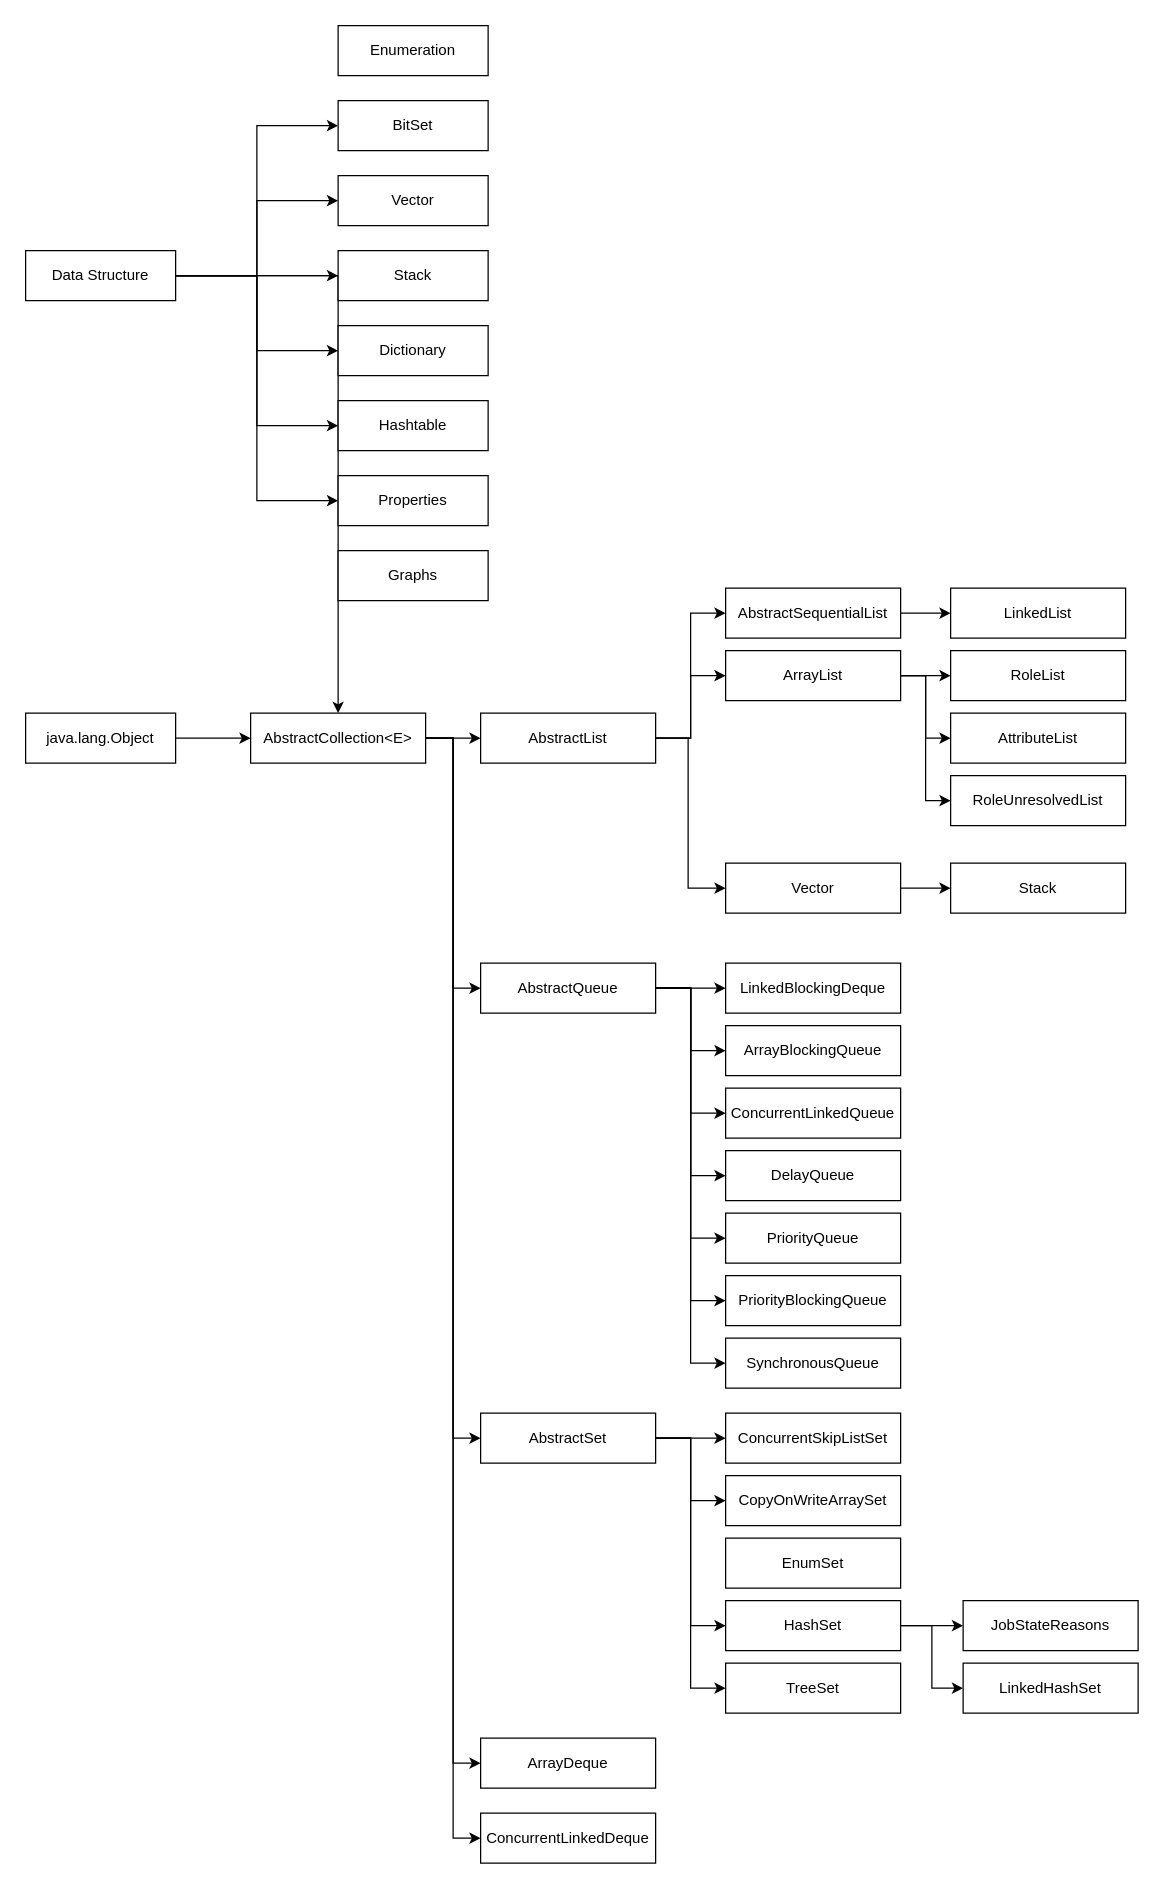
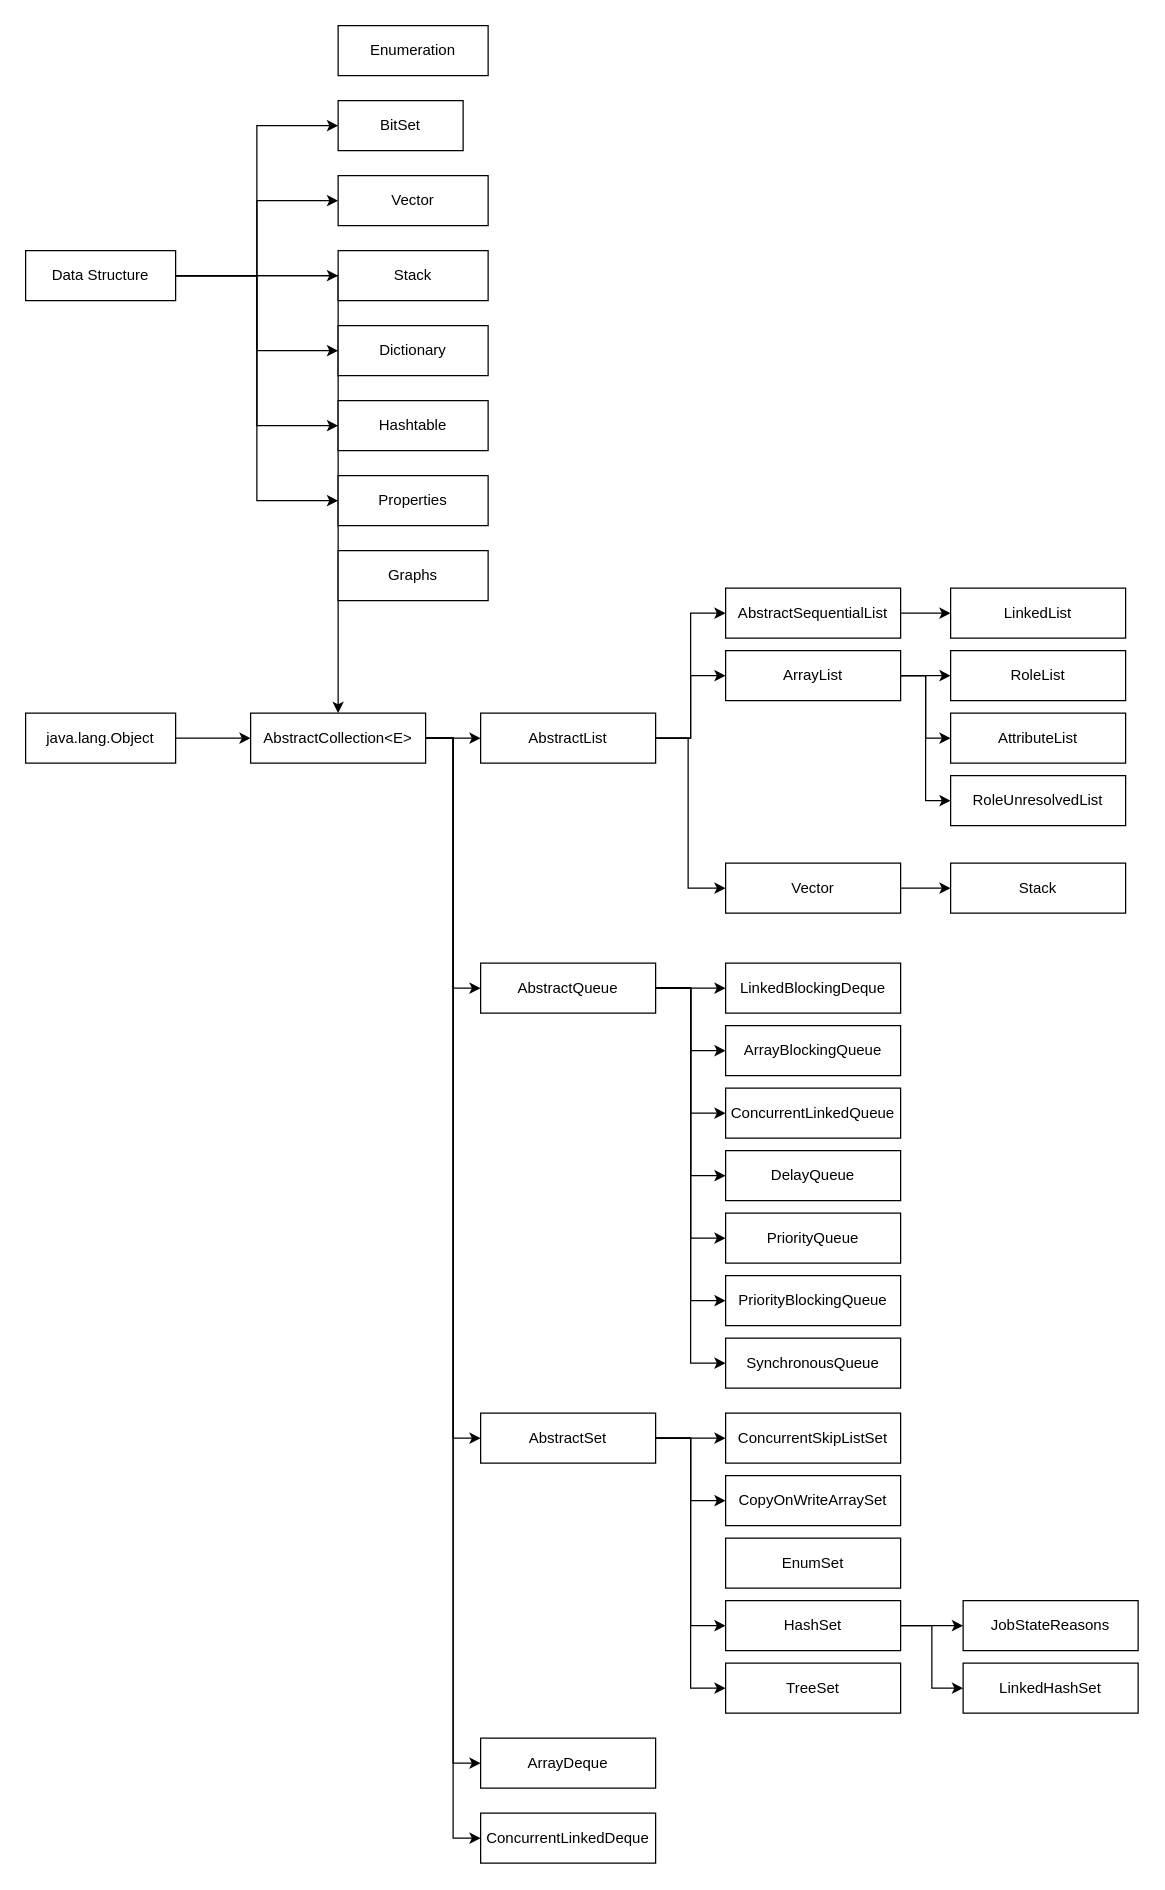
  <mxCell id="0" />
  <mxCell id="1" parent="0" />
  <mxCell id="2" style="edgeStyle=orthogonalEdgeStyle;rounded=0;orthogonalLoop=1;jettySize=auto;html=1;exitX=1;exitY=0.5;exitDx=0;exitDy=0;" edge="1" parent="1" source="9" target="24"><mxGeometry relative="1" as="geometry" /></mxCell>
  <mxCell id="3" style="edgeStyle=orthogonalEdgeStyle;rounded=0;orthogonalLoop=1;jettySize=auto;html=1;exitX=1;exitY=0.5;exitDx=0;exitDy=0;entryX=0;entryY=0.5;entryDx=0;entryDy=0;" edge="1" parent="1" source="9" target="11"><mxGeometry relative="1" as="geometry" /></mxCell>
  <mxCell id="4" style="edgeStyle=orthogonalEdgeStyle;rounded=0;orthogonalLoop=1;jettySize=auto;html=1;exitX=1;exitY=0.5;exitDx=0;exitDy=0;entryX=0;entryY=0.5;entryDx=0;entryDy=0;" edge="1" parent="1" source="9" target="12"><mxGeometry relative="1" as="geometry" /></mxCell>
  <mxCell id="5" style="edgeStyle=orthogonalEdgeStyle;rounded=0;orthogonalLoop=1;jettySize=auto;html=1;exitX=1;exitY=0.5;exitDx=0;exitDy=0;entryX=0;entryY=0.5;entryDx=0;entryDy=0;" edge="1" parent="1" source="9" target="13"><mxGeometry relative="1" as="geometry" /></mxCell>
  <mxCell id="6" style="edgeStyle=orthogonalEdgeStyle;rounded=0;orthogonalLoop=1;jettySize=auto;html=1;exitX=1;exitY=0.5;exitDx=0;exitDy=0;entryX=0;entryY=0.5;entryDx=0;entryDy=0;" edge="1" parent="1" source="9" target="14"><mxGeometry relative="1" as="geometry" /></mxCell>
  <mxCell id="7" style="edgeStyle=orthogonalEdgeStyle;rounded=0;orthogonalLoop=1;jettySize=auto;html=1;exitX=1;exitY=0.5;exitDx=0;exitDy=0;entryX=0;entryY=0.5;entryDx=0;entryDy=0;" edge="1" parent="1" source="9" target="15"><mxGeometry relative="1" as="geometry" /></mxCell>
  <mxCell id="8" style="edgeStyle=orthogonalEdgeStyle;rounded=0;orthogonalLoop=1;jettySize=auto;html=1;exitX=1;exitY=0.5;exitDx=0;exitDy=0;entryX=0;entryY=0.5;entryDx=0;entryDy=0;" edge="1" parent="1" source="9" target="16"><mxGeometry relative="1" as="geometry" /></mxCell>
  <mxCell id="9" value="Data Structure" style="rounded=0;whiteSpace=wrap;html=1;" vertex="1" parent="1"><mxGeometry x="20" y="200" width="120" height="40" as="geometry" /></mxCell>
  <mxCell id="10" value="Enumeration" style="rounded=0;whiteSpace=wrap;html=1;" vertex="1" parent="1"><mxGeometry x="270" y="20" width="120" height="40" as="geometry" /></mxCell>
- <mxCell id="11" value="BitSet" style="rounded=0;whiteSpace=wrap;html=1;" vertex="1" parent="1"><mxGeometry x="270" y="80" width="120" height="40" as="geometry" /></mxCell>
+ <mxCell id="11" value="BitSet" style="rounded=0;whiteSpace=wrap;html=1;" vertex="1" parent="1"><mxGeometry x="270" y="80" width="100" height="40" as="geometry" /></mxCell>
  <mxCell id="12" value="Vector" style="rounded=0;whiteSpace=wrap;html=1;" vertex="1" parent="1"><mxGeometry x="270" y="140" width="120" height="40" as="geometry" /></mxCell>
  <mxCell id="13" value="Stack" style="rounded=0;whiteSpace=wrap;html=1;" vertex="1" parent="1"><mxGeometry x="270" y="200" width="120" height="40" as="geometry" /></mxCell>
  <mxCell id="14" value="Dictionary" style="rounded=0;whiteSpace=wrap;html=1;" vertex="1" parent="1"><mxGeometry x="270" y="260" width="120" height="40" as="geometry" /></mxCell>
  <mxCell id="15" value="Hashtable" style="rounded=0;whiteSpace=wrap;html=1;" vertex="1" parent="1"><mxGeometry x="270" y="320" width="120" height="40" as="geometry" /></mxCell>
  <mxCell id="16" value="Properties" style="rounded=0;whiteSpace=wrap;html=1;" vertex="1" parent="1"><mxGeometry x="270" y="380" width="120" height="40" as="geometry" /></mxCell>
  <mxCell id="17" style="edgeStyle=orthogonalEdgeStyle;rounded=0;orthogonalLoop=1;jettySize=auto;html=1;exitX=1;exitY=0.5;exitDx=0;exitDy=0;entryX=0;entryY=0.5;entryDx=0;entryDy=0;" edge="1" parent="1" source="18" target="24"><mxGeometry relative="1" as="geometry" /></mxCell>
  <mxCell id="18" value="java.lang.Object" style="rounded=0;whiteSpace=wrap;html=1;" vertex="1" parent="1"><mxGeometry x="20" y="570" width="120" height="40" as="geometry" /></mxCell>
  <mxCell id="19" style="edgeStyle=orthogonalEdgeStyle;rounded=0;orthogonalLoop=1;jettySize=auto;html=1;exitX=1;exitY=0.5;exitDx=0;exitDy=0;entryX=0;entryY=0.5;entryDx=0;entryDy=0;" edge="1" parent="1" source="24" target="28"><mxGeometry relative="1" as="geometry" /></mxCell>
  <mxCell id="20" style="edgeStyle=orthogonalEdgeStyle;rounded=0;orthogonalLoop=1;jettySize=auto;html=1;exitX=1;exitY=0.5;exitDx=0;exitDy=0;entryX=0;entryY=0.5;entryDx=0;entryDy=0;" edge="1" parent="1" source="24" target="36"><mxGeometry relative="1" as="geometry" /></mxCell>
  <mxCell id="21" style="edgeStyle=orthogonalEdgeStyle;rounded=0;orthogonalLoop=1;jettySize=auto;html=1;exitX=1;exitY=0.5;exitDx=0;exitDy=0;entryX=0;entryY=0.5;entryDx=0;entryDy=0;" edge="1" parent="1" source="24" target="41"><mxGeometry relative="1" as="geometry" /></mxCell>
  <mxCell id="22" style="edgeStyle=orthogonalEdgeStyle;rounded=0;orthogonalLoop=1;jettySize=auto;html=1;exitX=1;exitY=0.5;exitDx=0;exitDy=0;entryX=0;entryY=0.5;entryDx=0;entryDy=0;" edge="1" parent="1" source="24" target="42"><mxGeometry relative="1" as="geometry" /></mxCell>
  <mxCell id="23" style="edgeStyle=orthogonalEdgeStyle;rounded=0;orthogonalLoop=1;jettySize=auto;html=1;exitX=1;exitY=0.5;exitDx=0;exitDy=0;entryX=0;entryY=0.5;entryDx=0;entryDy=0;" edge="1" parent="1" source="24" target="43"><mxGeometry relative="1" as="geometry" /></mxCell>
  <mxCell id="24" value="AbstractCollection&amp;lt;E&amp;gt;" style="rounded=0;whiteSpace=wrap;html=1;" vertex="1" parent="1"><mxGeometry x="200" y="570" width="140" height="40" as="geometry" /></mxCell>
  <mxCell id="25" style="edgeStyle=orthogonalEdgeStyle;rounded=0;orthogonalLoop=1;jettySize=auto;html=1;" edge="1" parent="1" source="28" target="45"><mxGeometry relative="1" as="geometry"><Array as="points"><mxPoint x="550" y="590" /><mxPoint x="550" y="710" /></Array></mxGeometry></mxCell>
  <mxCell id="26" style="edgeStyle=orthogonalEdgeStyle;rounded=0;orthogonalLoop=1;jettySize=auto;html=1;exitX=1;exitY=0.5;exitDx=0;exitDy=0;entryX=0;entryY=0.5;entryDx=0;entryDy=0;" edge="1" parent="1" source="28" target="50"><mxGeometry relative="1" as="geometry" /></mxCell>
  <mxCell id="27" style="edgeStyle=orthogonalEdgeStyle;rounded=0;orthogonalLoop=1;jettySize=auto;html=1;exitX=1;exitY=0.5;exitDx=0;exitDy=0;entryX=0;entryY=0.5;entryDx=0;entryDy=0;" edge="1" parent="1" source="28" target="52"><mxGeometry relative="1" as="geometry" /></mxCell>
  <mxCell id="28" value="AbstractList" style="rounded=0;whiteSpace=wrap;html=1;" vertex="1" parent="1"><mxGeometry x="384" y="570" width="140" height="40" as="geometry" /></mxCell>
  <mxCell id="29" style="edgeStyle=orthogonalEdgeStyle;rounded=0;orthogonalLoop=1;jettySize=auto;html=1;exitX=1;exitY=0.5;exitDx=0;exitDy=0;entryX=0;entryY=0.5;entryDx=0;entryDy=0;" edge="1" parent="1" source="36" target="54"><mxGeometry relative="1" as="geometry" /></mxCell>
  <mxCell id="30" style="edgeStyle=orthogonalEdgeStyle;rounded=0;orthogonalLoop=1;jettySize=auto;html=1;exitX=1;exitY=0.5;exitDx=0;exitDy=0;entryX=0;entryY=0.5;entryDx=0;entryDy=0;" edge="1" parent="1" source="36" target="55"><mxGeometry relative="1" as="geometry" /></mxCell>
  <mxCell id="31" style="edgeStyle=orthogonalEdgeStyle;rounded=0;orthogonalLoop=1;jettySize=auto;html=1;exitX=1;exitY=0.5;exitDx=0;exitDy=0;entryX=0;entryY=0.5;entryDx=0;entryDy=0;" edge="1" parent="1" source="36" target="56"><mxGeometry relative="1" as="geometry" /></mxCell>
  <mxCell id="32" style="edgeStyle=orthogonalEdgeStyle;rounded=0;orthogonalLoop=1;jettySize=auto;html=1;exitX=1;exitY=0.5;exitDx=0;exitDy=0;entryX=0;entryY=0.5;entryDx=0;entryDy=0;" edge="1" parent="1" source="36" target="57"><mxGeometry relative="1" as="geometry" /></mxCell>
  <mxCell id="33" style="edgeStyle=orthogonalEdgeStyle;rounded=0;orthogonalLoop=1;jettySize=auto;html=1;exitX=1;exitY=0.5;exitDx=0;exitDy=0;entryX=0;entryY=0.5;entryDx=0;entryDy=0;" edge="1" parent="1" source="36" target="58"><mxGeometry relative="1" as="geometry" /></mxCell>
  <mxCell id="34" style="edgeStyle=orthogonalEdgeStyle;rounded=0;orthogonalLoop=1;jettySize=auto;html=1;entryX=0;entryY=0.5;entryDx=0;entryDy=0;" edge="1" parent="1" source="36" target="61"><mxGeometry relative="1" as="geometry" /></mxCell>
  <mxCell id="35" style="edgeStyle=orthogonalEdgeStyle;rounded=0;orthogonalLoop=1;jettySize=auto;html=1;exitX=1;exitY=0.5;exitDx=0;exitDy=0;entryX=0;entryY=0.5;entryDx=0;entryDy=0;" edge="1" parent="1" source="36" target="62"><mxGeometry relative="1" as="geometry" /></mxCell>
  <mxCell id="36" value="AbstractQueue" style="rounded=0;whiteSpace=wrap;html=1;" vertex="1" parent="1"><mxGeometry x="384" y="770" width="140" height="40" as="geometry" /></mxCell>
  <mxCell id="37" style="edgeStyle=orthogonalEdgeStyle;rounded=0;orthogonalLoop=1;jettySize=auto;html=1;exitX=1;exitY=0.5;exitDx=0;exitDy=0;entryX=0;entryY=0.5;entryDx=0;entryDy=0;" edge="1" parent="1" source="41" target="64"><mxGeometry relative="1" as="geometry" /></mxCell>
  <mxCell id="38" style="edgeStyle=orthogonalEdgeStyle;rounded=0;orthogonalLoop=1;jettySize=auto;html=1;exitX=1;exitY=0.5;exitDx=0;exitDy=0;entryX=0;entryY=0.5;entryDx=0;entryDy=0;" edge="1" parent="1" source="41" target="65"><mxGeometry relative="1" as="geometry" /></mxCell>
  <mxCell id="39" style="edgeStyle=orthogonalEdgeStyle;rounded=0;orthogonalLoop=1;jettySize=auto;html=1;exitX=1;exitY=0.5;exitDx=0;exitDy=0;entryX=0;entryY=0.5;entryDx=0;entryDy=0;" edge="1" parent="1" source="41" target="69"><mxGeometry relative="1" as="geometry" /></mxCell>
  <mxCell id="40" style="edgeStyle=orthogonalEdgeStyle;rounded=0;orthogonalLoop=1;jettySize=auto;html=1;exitX=1;exitY=0.5;exitDx=0;exitDy=0;entryX=0;entryY=0.5;entryDx=0;entryDy=0;" edge="1" parent="1" source="41" target="70"><mxGeometry relative="1" as="geometry" /></mxCell>
  <mxCell id="41" value="AbstractSet" style="rounded=0;whiteSpace=wrap;html=1;" vertex="1" parent="1"><mxGeometry x="384" y="1130" width="140" height="40" as="geometry" /></mxCell>
  <mxCell id="42" value="ArrayDeque" style="rounded=0;whiteSpace=wrap;html=1;" vertex="1" parent="1"><mxGeometry x="384" y="1390" width="140" height="40" as="geometry" /></mxCell>
  <mxCell id="43" value="ConcurrentLinkedDeque" style="rounded=0;whiteSpace=wrap;html=1;" vertex="1" parent="1"><mxGeometry x="384" y="1450" width="140" height="40" as="geometry" /></mxCell>
  <mxCell id="44" style="edgeStyle=orthogonalEdgeStyle;rounded=0;orthogonalLoop=1;jettySize=auto;html=1;exitX=1;exitY=0.5;exitDx=0;exitDy=0;entryX=0;entryY=0.5;entryDx=0;entryDy=0;" edge="1" parent="1" source="45" target="46"><mxGeometry relative="1" as="geometry" /></mxCell>
  <mxCell id="45" value="Vector" style="rounded=0;whiteSpace=wrap;html=1;" vertex="1" parent="1"><mxGeometry x="580" y="690" width="140" height="40" as="geometry" /></mxCell>
  <mxCell id="46" value="Stack" style="rounded=0;whiteSpace=wrap;html=1;" vertex="1" parent="1"><mxGeometry x="760" y="690" width="140" height="40" as="geometry" /></mxCell>
  <mxCell id="47" style="edgeStyle=orthogonalEdgeStyle;rounded=0;orthogonalLoop=1;jettySize=auto;html=1;exitX=1;exitY=0.5;exitDx=0;exitDy=0;entryX=0;entryY=0.5;entryDx=0;entryDy=0;" edge="1" parent="1" source="50" target="59"><mxGeometry relative="1" as="geometry" /></mxCell>
  <mxCell id="48" style="edgeStyle=orthogonalEdgeStyle;rounded=0;orthogonalLoop=1;jettySize=auto;html=1;exitX=1;exitY=0.5;exitDx=0;exitDy=0;entryX=0;entryY=0.5;entryDx=0;entryDy=0;" edge="1" parent="1" source="50" target="60"><mxGeometry relative="1" as="geometry" /></mxCell>
  <mxCell id="49" style="edgeStyle=orthogonalEdgeStyle;rounded=0;orthogonalLoop=1;jettySize=auto;html=1;exitX=1;exitY=0.5;exitDx=0;exitDy=0;entryX=0;entryY=0.5;entryDx=0;entryDy=0;" edge="1" parent="1" source="50" target="63"><mxGeometry relative="1" as="geometry" /></mxCell>
  <mxCell id="50" value="ArrayList" style="rounded=0;whiteSpace=wrap;html=1;" vertex="1" parent="1"><mxGeometry x="580" y="520" width="140" height="40" as="geometry" /></mxCell>
  <mxCell id="51" style="edgeStyle=orthogonalEdgeStyle;rounded=0;orthogonalLoop=1;jettySize=auto;html=1;entryX=0;entryY=0.5;entryDx=0;entryDy=0;" edge="1" parent="1" source="52" target="53"><mxGeometry relative="1" as="geometry" /></mxCell>
  <mxCell id="52" value="AbstractSequentialList" style="rounded=0;whiteSpace=wrap;html=1;" vertex="1" parent="1"><mxGeometry x="580" y="470" width="140" height="40" as="geometry" /></mxCell>
  <mxCell id="53" value="LinkedList" style="rounded=0;whiteSpace=wrap;html=1;" vertex="1" parent="1"><mxGeometry x="760" y="470" width="140" height="40" as="geometry" /></mxCell>
  <mxCell id="54" value="LinkedBlockingDeque" style="rounded=0;whiteSpace=wrap;html=1;" vertex="1" parent="1"><mxGeometry x="580" y="770" width="140" height="40" as="geometry" /></mxCell>
  <mxCell id="55" value="ArrayBlockingQueue" style="rounded=0;whiteSpace=wrap;html=1;" vertex="1" parent="1"><mxGeometry x="580" y="820" width="140" height="40" as="geometry" /></mxCell>
  <mxCell id="56" value="ConcurrentLinkedQueue" style="rounded=0;whiteSpace=wrap;html=1;" vertex="1" parent="1"><mxGeometry x="580" y="870" width="140" height="40" as="geometry" /></mxCell>
  <mxCell id="57" value="DelayQueue" style="rounded=0;whiteSpace=wrap;html=1;" vertex="1" parent="1"><mxGeometry x="580" y="920" width="140" height="40" as="geometry" /></mxCell>
  <mxCell id="58" value="PriorityQueue" style="rounded=0;whiteSpace=wrap;html=1;" vertex="1" parent="1"><mxGeometry x="580" y="970" width="140" height="40" as="geometry" /></mxCell>
  <mxCell id="59" value="RoleList" style="rounded=0;whiteSpace=wrap;html=1;" vertex="1" parent="1"><mxGeometry x="760" y="520" width="140" height="40" as="geometry" /></mxCell>
  <mxCell id="60" value="AttributeList" style="rounded=0;whiteSpace=wrap;html=1;" vertex="1" parent="1"><mxGeometry x="760" y="570" width="140" height="40" as="geometry" /></mxCell>
  <mxCell id="61" value="PriorityBlockingQueue" style="rounded=0;whiteSpace=wrap;html=1;" vertex="1" parent="1"><mxGeometry x="580" y="1020" width="140" height="40" as="geometry" /></mxCell>
  <mxCell id="62" value="SynchronousQueue" style="rounded=0;whiteSpace=wrap;html=1;" vertex="1" parent="1"><mxGeometry x="580" y="1070" width="140" height="40" as="geometry" /></mxCell>
  <mxCell id="63" value="RoleUnresolvedList" style="rounded=0;whiteSpace=wrap;html=1;" vertex="1" parent="1"><mxGeometry x="760" y="620" width="140" height="40" as="geometry" /></mxCell>
  <mxCell id="64" value="ConcurrentSkipListSet" style="rounded=0;whiteSpace=wrap;html=1;" vertex="1" parent="1"><mxGeometry x="580" y="1130" width="140" height="40" as="geometry" /></mxCell>
  <mxCell id="65" value="CopyOnWriteArraySet" style="rounded=0;whiteSpace=wrap;html=1;" vertex="1" parent="1"><mxGeometry x="580" y="1180" width="140" height="40" as="geometry" /></mxCell>
  <mxCell id="66" value="EnumSet" style="rounded=0;whiteSpace=wrap;html=1;" vertex="1" parent="1"><mxGeometry x="580" y="1230" width="140" height="40" as="geometry" /></mxCell>
  <mxCell id="67" style="edgeStyle=orthogonalEdgeStyle;rounded=0;orthogonalLoop=1;jettySize=auto;html=1;exitX=1;exitY=0.5;exitDx=0;exitDy=0;entryX=0;entryY=0.5;entryDx=0;entryDy=0;" edge="1" parent="1" source="69" target="71"><mxGeometry relative="1" as="geometry" /></mxCell>
  <mxCell id="68" style="edgeStyle=orthogonalEdgeStyle;rounded=0;orthogonalLoop=1;jettySize=auto;html=1;exitX=1;exitY=0.5;exitDx=0;exitDy=0;entryX=0;entryY=0.5;entryDx=0;entryDy=0;" edge="1" parent="1" source="69" target="72"><mxGeometry relative="1" as="geometry" /></mxCell>
  <mxCell id="69" value="HashSet" style="rounded=0;whiteSpace=wrap;html=1;" vertex="1" parent="1"><mxGeometry x="580" y="1280" width="140" height="40" as="geometry" /></mxCell>
  <mxCell id="70" value="TreeSet" style="rounded=0;whiteSpace=wrap;html=1;" vertex="1" parent="1"><mxGeometry x="580" y="1330" width="140" height="40" as="geometry" /></mxCell>
  <mxCell id="71" value="JobStateReasons" style="rounded=0;whiteSpace=wrap;html=1;" vertex="1" parent="1"><mxGeometry x="770" y="1280" width="140" height="40" as="geometry" /></mxCell>
  <mxCell id="72" value="LinkedHashSet" style="rounded=0;whiteSpace=wrap;html=1;" vertex="1" parent="1"><mxGeometry x="770" y="1330" width="140" height="40" as="geometry" /></mxCell>
  <mxCell id="73" value="Graphs" style="rounded=0;whiteSpace=wrap;html=1;" vertex="1" parent="1"><mxGeometry x="270" y="440" width="120" height="40" as="geometry" /></mxCell>
